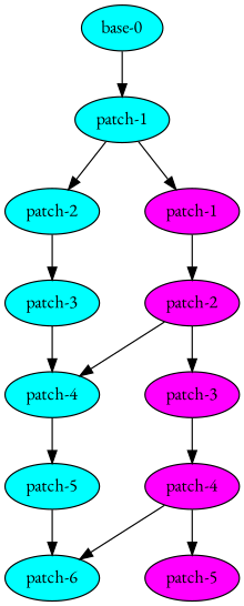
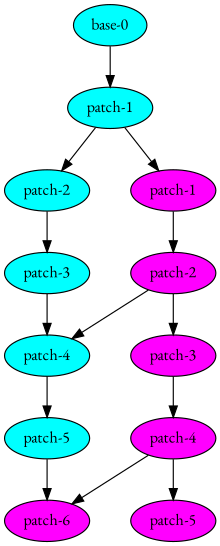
  digraph {
    bgcolor=white
    fontsize=11
    nodesep=0.5
    rankdir=TB
    fontname="EB Garamond"
    node [fillcolor=cyan shape=ellipse style=filled fontname="EB Garamond"]
    edge [fontname="EB Garamond"]
    n1 [label="base-0"]
    n2 [label="patch-1"]
    n3 [label="patch-2"]
    n4 [label="patch-3"]
    n5 [label="patch-4"]
    n6 [label="patch-5"]
-   n7 [label="patch-6"]
+   n7 [fillcolor=magenta label="patch-6"]
    n8 [fillcolor=magenta label="patch-1"]
    n9 [fillcolor=magenta label="patch-2"]
    n10 [fillcolor=magenta label="patch-3"]
    n11 [fillcolor=magenta label="patch-4"]
    n12 [fillcolor=magenta label="patch-5"]
    subgraph sub_1 {
      n1
      n2
      n3
      n4
      n5
      n6
      n7
    }
    subgraph sub_2 {
      n8
      n9
      n10
      n11
      n12
    }
    n1 -> n2
    n2 -> n3
    n2 -> n8
    n3 -> n4
    n4 -> n5
    n5 -> n6
    n6 -> n7
    n8 -> n9
    n9 -> n5
    n9 -> n10
    n10 -> n11
    n11 -> n7
    n11 -> n12
  }
